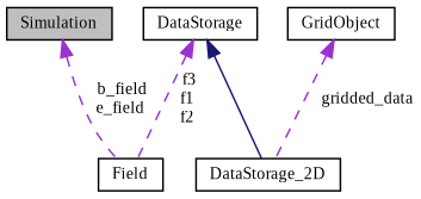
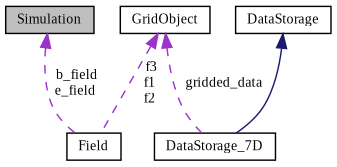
  digraph {
    fontname="Liberation Serif"
    node [color=black fillcolor=white fontname="Liberation Serif" fontsize=10 shape=record style=filled]
    edge [color=darkorchid3 dir=back fontname="Liberation Serif" fontsize=10 labelfontname=Helvetica labelfontsize=10 style=dashed]
    n1 [fillcolor=grey75 fontcolor=black height=0.2 label=Simulation width=0.4]
    n2 [height=0.2 label=Field width=0.4]
    n3 [height=0.2 label=GridObject width=0.4]
-   n4 [height=0.2 label=DataStorage_2D width=0.4]
+   n4 [height=0.2 label=DataStorage_7D width=0.4]
    n5 [height=0.2 label=DataStorage width=0.4]
    n1 -> n2 [label=" b_field\ne_field"]
-   n5 -> n2 [label=" f3\nf1\nf2"]
+   n3 -> n2 [label=" f3\nf1\nf2"]
    n3 -> n4 [label=" gridded_data"]
    n5 -> n4 [color=midnightblue style=solid]
  }
